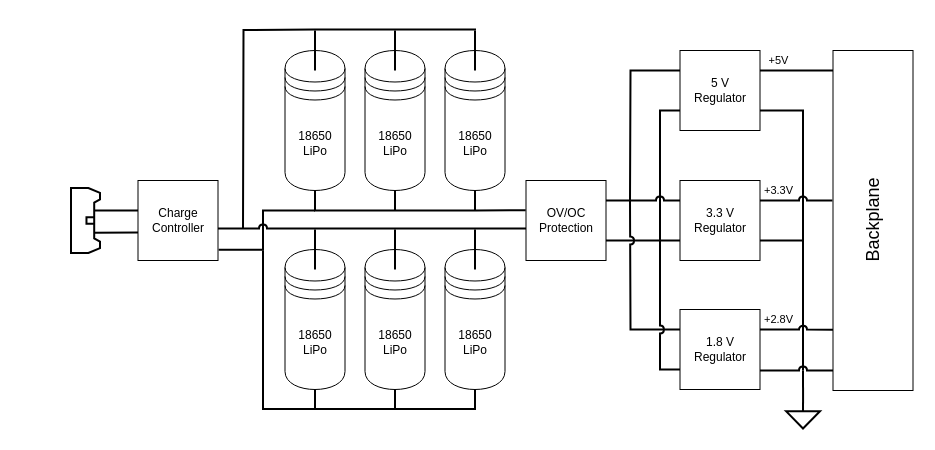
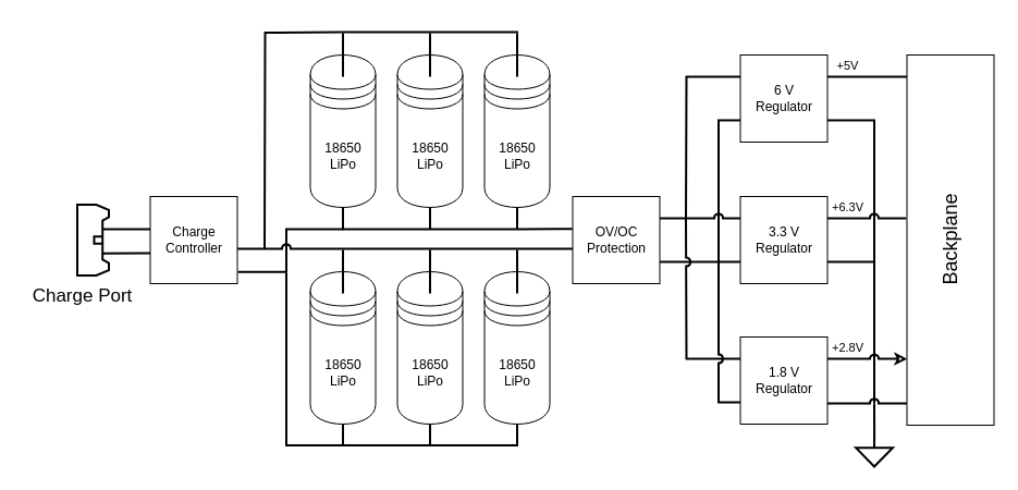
  <mxCell id="0" />
  <mxCell id="1" parent="0" />
  <mxCell id="2" value="&lt;div&gt;18650&lt;/div&gt;&lt;div&gt;LiPo&lt;/div&gt;" style="shape=datastore;whiteSpace=wrap;html=1;" vertex="1" parent="1"><mxGeometry x="284.5" y="50" width="60" height="140" as="geometry" /></mxCell>
  <mxCell id="3" value="&lt;div&gt;18650&lt;/div&gt;&lt;div&gt;LiPo&lt;/div&gt;" style="shape=datastore;whiteSpace=wrap;html=1;" vertex="1" parent="1"><mxGeometry x="364.5" y="50" width="60" height="140" as="geometry" /></mxCell>
  <mxCell id="4" value="&lt;div&gt;18650&lt;/div&gt;&lt;div&gt;LiPo&lt;/div&gt;" style="shape=datastore;whiteSpace=wrap;html=1;" vertex="1" parent="1"><mxGeometry x="444.5" y="50" width="60" height="140" as="geometry" /></mxCell>
  <mxCell id="5" style="edgeStyle=orthogonalEdgeStyle;rounded=0;jumpStyle=arc;orthogonalLoop=1;jettySize=auto;html=1;endArrow=none;endFill=0;strokeColor=default;strokeWidth=2;entryX=-0.004;entryY=0.371;entryDx=0;entryDy=0;entryPerimeter=0;" edge="1" parent="1" source="6" target="34"><mxGeometry relative="1" as="geometry"><mxPoint x="522.5" y="210" as="targetPoint" /></mxGeometry></mxCell>
  <mxCell id="6" value="" style="line;strokeWidth=2;html=1;" vertex="1" parent="1"><mxGeometry x="313.5" y="200" width="162" height="20" as="geometry" /></mxCell>
  <mxCell id="7" style="edgeStyle=orthogonalEdgeStyle;rounded=0;jumpStyle=arc;orthogonalLoop=1;jettySize=auto;html=1;fontSize=11;endArrow=none;endFill=0;strokeColor=default;strokeWidth=2;" edge="1" parent="1"><mxGeometry relative="1" as="geometry"><mxPoint x="242.5" y="228" as="targetPoint" /><mxPoint x="313.5" y="29.005" as="sourcePoint" /></mxGeometry></mxCell>
  <mxCell id="8" value="" style="line;strokeWidth=2;html=1;" vertex="1" parent="1"><mxGeometry x="313.5" y="20" width="162" height="18" as="geometry" /></mxCell>
  <mxCell id="9" value="" style="line;strokeWidth=2;direction=south;html=1;" vertex="1" parent="1"><mxGeometry x="309.5" y="30" width="10" height="40" as="geometry" /></mxCell>
  <mxCell id="10" value="" style="line;strokeWidth=2;direction=south;html=1;" vertex="1" parent="1"><mxGeometry x="389.5" y="30" width="10" height="40" as="geometry" /></mxCell>
  <mxCell id="11" value="" style="line;strokeWidth=2;direction=south;html=1;" vertex="1" parent="1"><mxGeometry x="469.5" y="30" width="10" height="40" as="geometry" /></mxCell>
  <mxCell id="12" style="edgeStyle=orthogonalEdgeStyle;rounded=0;orthogonalLoop=1;jettySize=auto;html=1;exitX=1;exitY=0.5;exitDx=0;exitDy=0;exitPerimeter=0;entryX=1.008;entryY=0.865;entryDx=0;entryDy=0;endArrow=none;endFill=0;strokeColor=default;strokeWidth=2;entryPerimeter=0;" edge="1" parent="1" target="33"><mxGeometry relative="1" as="geometry"><mxPoint x="314.5" y="210" as="sourcePoint" /><mxPoint x="225.5" y="250" as="targetPoint" /><Array as="points"><mxPoint x="262.5" y="210" /><mxPoint x="262.5" y="249" /></Array></mxGeometry></mxCell>
  <mxCell id="13" value="" style="line;strokeWidth=2;direction=south;html=1;" vertex="1" parent="1"><mxGeometry x="309.5" y="190" width="10" height="20" as="geometry" /></mxCell>
  <mxCell id="14" value="" style="line;strokeWidth=2;direction=south;html=1;" vertex="1" parent="1"><mxGeometry x="389.5" y="190" width="10" height="20" as="geometry" /></mxCell>
  <mxCell id="15" value="" style="line;strokeWidth=2;direction=south;html=1;" vertex="1" parent="1"><mxGeometry x="469.5" y="190" width="10" height="20" as="geometry" /></mxCell>
  <mxCell id="16" value="&lt;div&gt;18650&lt;/div&gt;&lt;div&gt;LiPo&lt;/div&gt;" style="shape=datastore;whiteSpace=wrap;html=1;" vertex="1" parent="1"><mxGeometry x="284.5" y="249" width="60" height="140" as="geometry" /></mxCell>
  <mxCell id="17" value="&lt;div&gt;18650&lt;/div&gt;&lt;div&gt;LiPo&lt;/div&gt;" style="shape=datastore;whiteSpace=wrap;html=1;" vertex="1" parent="1"><mxGeometry x="364.5" y="249" width="60" height="140" as="geometry" /></mxCell>
  <mxCell id="18" value="&lt;div&gt;18650&lt;/div&gt;&lt;div&gt;LiPo&lt;/div&gt;" style="shape=datastore;whiteSpace=wrap;html=1;" vertex="1" parent="1"><mxGeometry x="444.5" y="249" width="60" height="140" as="geometry" /></mxCell>
  <mxCell id="19" style="edgeStyle=orthogonalEdgeStyle;rounded=0;jumpStyle=arc;orthogonalLoop=1;jettySize=auto;html=1;endArrow=none;endFill=0;strokeColor=default;strokeWidth=2;" edge="1" parent="1" source="20"><mxGeometry relative="1" as="geometry"><mxPoint x="262.5" y="250" as="targetPoint" /><Array as="points"><mxPoint x="262.5" y="409" /><mxPoint x="262.5" y="250" /></Array></mxGeometry></mxCell>
  <mxCell id="20" value="" style="line;strokeWidth=2;html=1;" vertex="1" parent="1"><mxGeometry x="313.5" y="399" width="162" height="19" as="geometry" /></mxCell>
  <mxCell id="21" style="edgeStyle=orthogonalEdgeStyle;rounded=0;jumpStyle=arc;orthogonalLoop=1;jettySize=auto;html=1;endArrow=none;endFill=0;strokeColor=default;strokeWidth=2;" edge="1" parent="1" source="23"><mxGeometry relative="1" as="geometry"><mxPoint x="242.5" y="228" as="targetPoint" /></mxGeometry></mxCell>
  <mxCell id="22" style="edgeStyle=orthogonalEdgeStyle;rounded=0;jumpStyle=arc;orthogonalLoop=1;jettySize=auto;html=1;endArrow=none;endFill=0;strokeColor=default;strokeWidth=2;entryX=0.008;entryY=0.6;entryDx=0;entryDy=0;entryPerimeter=0;" edge="1" parent="1" source="23" target="34"><mxGeometry relative="1" as="geometry"><mxPoint x="672.5" y="228" as="targetPoint" /></mxGeometry></mxCell>
  <mxCell id="23" value="" style="line;strokeWidth=2;html=1;" vertex="1" parent="1"><mxGeometry x="313.5" y="219" width="162" height="18" as="geometry" /></mxCell>
  <mxCell id="24" value="" style="line;strokeWidth=2;direction=south;html=1;" vertex="1" parent="1"><mxGeometry x="309.5" y="229" width="10" height="40" as="geometry" /></mxCell>
  <mxCell id="25" value="" style="line;strokeWidth=2;direction=south;html=1;" vertex="1" parent="1"><mxGeometry x="389.5" y="229" width="10" height="40" as="geometry" /></mxCell>
  <mxCell id="26" value="" style="line;strokeWidth=2;direction=south;html=1;" vertex="1" parent="1"><mxGeometry x="469.5" y="229" width="10" height="40" as="geometry" /></mxCell>
  <mxCell id="27" value="" style="line;strokeWidth=2;direction=south;html=1;" vertex="1" parent="1"><mxGeometry x="309.5" y="389" width="10" height="20" as="geometry" /></mxCell>
  <mxCell id="28" value="" style="line;strokeWidth=2;direction=south;html=1;" vertex="1" parent="1"><mxGeometry x="389.5" y="389" width="10" height="20" as="geometry" /></mxCell>
  <mxCell id="29" value="" style="line;strokeWidth=2;direction=south;html=1;" vertex="1" parent="1"><mxGeometry x="469.5" y="389" width="10" height="20" as="geometry" /></mxCell>
  <mxCell id="30" style="edgeStyle=orthogonalEdgeStyle;rounded=0;jumpStyle=arc;orthogonalLoop=1;jettySize=auto;html=1;endArrow=none;endFill=0;strokeColor=default;strokeWidth=2;" edge="1" parent="1"><mxGeometry relative="1" as="geometry"><mxPoint x="242.5" y="228" as="targetPoint" /><mxPoint x="184.5" y="228" as="sourcePoint" /><Array as="points"><mxPoint x="204.5" y="228" /><mxPoint x="204.5" y="228" /></Array></mxGeometry></mxCell>
  <mxCell id="31" style="edgeStyle=orthogonalEdgeStyle;rounded=0;jumpStyle=arc;orthogonalLoop=1;jettySize=auto;html=1;entryX=0.654;entryY=0.759;entryDx=0;entryDy=0;entryPerimeter=0;fontSize=11;endArrow=none;endFill=0;strokeColor=default;strokeWidth=2;" edge="1" parent="1" source="33" target="57"><mxGeometry relative="1" as="geometry"><Array as="points"><mxPoint x="132.5" y="210" /><mxPoint x="132.5" y="210" /></Array></mxGeometry></mxCell>
  <mxCell id="32" style="edgeStyle=orthogonalEdgeStyle;rounded=0;jumpStyle=arc;orthogonalLoop=1;jettySize=auto;html=1;entryX=0.313;entryY=0.768;entryDx=0;entryDy=0;entryPerimeter=0;fontSize=11;endArrow=none;endFill=0;strokeColor=default;strokeWidth=2;" edge="1" parent="1" source="33" target="57"><mxGeometry relative="1" as="geometry"><Array as="points"><mxPoint x="112.5" y="232" /><mxPoint x="112.5" y="232" /></Array></mxGeometry></mxCell>
  <mxCell id="33" value="Charge Controller" style="whiteSpace=wrap;html=1;aspect=fixed;" vertex="1" parent="1"><mxGeometry x="137.5" y="180" width="80" height="80" as="geometry" /></mxCell>
  <mxCell id="34" value="&lt;div&gt;OV/OC&lt;/div&gt;&lt;div&gt;Protection&lt;br&gt;&lt;/div&gt;" style="whiteSpace=wrap;html=1;aspect=fixed;" vertex="1" parent="1"><mxGeometry x="525.5" y="180" width="80" height="80" as="geometry" /></mxCell>
  <mxCell id="35" style="edgeStyle=orthogonalEdgeStyle;rounded=0;jumpStyle=arc;orthogonalLoop=1;jettySize=auto;html=1;endArrow=none;endFill=0;strokeColor=default;strokeWidth=2;exitX=0;exitY=0.75;exitDx=0;exitDy=0;" edge="1" parent="1" source="39"><mxGeometry relative="1" as="geometry"><mxPoint x="659.5" y="240" as="targetPoint" /></mxGeometry></mxCell>
  <mxCell id="36" style="edgeStyle=orthogonalEdgeStyle;rounded=0;jumpStyle=arc;orthogonalLoop=1;jettySize=auto;html=1;endArrow=none;endFill=0;strokeColor=default;strokeWidth=2;exitX=0;exitY=0.25;exitDx=0;exitDy=0;" edge="1" parent="1" source="39"><mxGeometry relative="1" as="geometry"><mxPoint x="629.5" y="200" as="targetPoint" /></mxGeometry></mxCell>
  <mxCell id="37" value="" style="edgeStyle=orthogonalEdgeStyle;rounded=0;jumpStyle=arc;orthogonalLoop=1;jettySize=auto;html=1;fontSize=18;endArrow=none;endFill=0;strokeColor=default;strokeWidth=2;exitX=1;exitY=0.25;exitDx=0;exitDy=0;align=center;" edge="1" parent="1" source="39"><mxGeometry relative="1" as="geometry"><mxPoint x="832.5" y="70" as="targetPoint" /></mxGeometry></mxCell>
  <mxCell id="38" style="edgeStyle=orthogonalEdgeStyle;rounded=0;jumpStyle=arc;orthogonalLoop=1;jettySize=auto;html=1;fontSize=18;endArrow=none;endFill=0;strokeColor=default;strokeWidth=2;" edge="1" parent="1" source="39"><mxGeometry relative="1" as="geometry"><mxPoint x="802.5" y="370" as="targetPoint" /><Array as="points"><mxPoint x="802.5" y="110" /></Array></mxGeometry></mxCell>
- <mxCell id="39" value="&lt;div&gt;5 V&lt;/div&gt;&lt;div&gt; Regulator&lt;/div&gt;" style="whiteSpace=wrap;html=1;aspect=fixed;strokeWidth=1;" vertex="1" parent="1"><mxGeometry x="679.5" y="50" width="80" height="80" as="geometry" /></mxCell>
+ <mxCell id="39" value="&lt;div&gt;6 V&lt;/div&gt;&lt;div&gt; Regulator&lt;/div&gt;" style="whiteSpace=wrap;html=1;aspect=fixed;strokeWidth=1;" vertex="1" parent="1"><mxGeometry x="679.5" y="50" width="80" height="80" as="geometry" /></mxCell>
  <mxCell id="40" style="edgeStyle=none;rounded=0;jumpStyle=arc;orthogonalLoop=1;jettySize=auto;html=1;endArrow=none;endFill=0;strokeColor=default;strokeWidth=2;" edge="1" parent="1"><mxGeometry relative="1" as="geometry"><mxPoint x="629.5" y="210" as="targetPoint" /><mxPoint x="629.5" y="210" as="sourcePoint" /></mxGeometry></mxCell>
  <mxCell id="41" style="edgeStyle=orthogonalEdgeStyle;rounded=0;jumpStyle=arc;orthogonalLoop=1;jettySize=auto;html=1;endArrow=none;endFill=0;strokeColor=default;strokeWidth=2;exitX=0;exitY=0.75;exitDx=0;exitDy=0;entryX=1;entryY=0.75;entryDx=0;entryDy=0;" edge="1" parent="1" source="45" target="34"><mxGeometry relative="1" as="geometry"><mxPoint x="659.5" y="230" as="targetPoint" /></mxGeometry></mxCell>
  <mxCell id="42" style="edgeStyle=orthogonalEdgeStyle;rounded=0;jumpStyle=arc;orthogonalLoop=1;jettySize=auto;html=1;exitX=0;exitY=0.25;exitDx=0;exitDy=0;endArrow=none;endFill=0;strokeColor=default;strokeWidth=2;entryX=1;entryY=0.25;entryDx=0;entryDy=0;" edge="1" parent="1" source="45" target="34"><mxGeometry relative="1" as="geometry"><mxPoint x="629.5" y="200.116" as="targetPoint" /></mxGeometry></mxCell>
  <mxCell id="43" style="edgeStyle=orthogonalEdgeStyle;rounded=0;jumpStyle=arc;orthogonalLoop=1;jettySize=auto;html=1;entryX=-0.02;entryY=0.441;entryDx=0;entryDy=0;fontSize=18;endArrow=none;endFill=0;strokeColor=default;strokeWidth=2;entryPerimeter=0;exitX=1;exitY=0.25;exitDx=0;exitDy=0;" edge="1" parent="1" source="45"><mxGeometry relative="1" as="geometry"><mxPoint x="760.5" y="200" as="sourcePoint" /><mxPoint x="831.9" y="199.94" as="targetPoint" /><Array as="points" /></mxGeometry></mxCell>
  <mxCell id="44" style="edgeStyle=orthogonalEdgeStyle;rounded=0;jumpStyle=arc;orthogonalLoop=1;jettySize=auto;html=1;fontSize=18;endArrow=none;endFill=0;strokeColor=default;strokeWidth=2;" edge="1" parent="1" source="45"><mxGeometry relative="1" as="geometry"><mxPoint x="802.5" y="240" as="targetPoint" /><Array as="points"><mxPoint x="802.5" y="240" /></Array></mxGeometry></mxCell>
  <mxCell id="45" value="&lt;div&gt;3.3 V &lt;br&gt;&lt;/div&gt;&lt;div&gt;Regulator&lt;/div&gt;" style="whiteSpace=wrap;html=1;aspect=fixed;strokeWidth=1;" vertex="1" parent="1"><mxGeometry x="679.5" y="180" width="80" height="80" as="geometry" /></mxCell>
  <mxCell id="46" style="edgeStyle=orthogonalEdgeStyle;rounded=0;jumpStyle=arc;orthogonalLoop=1;jettySize=auto;html=1;endArrow=none;endFill=0;strokeColor=default;strokeWidth=2;exitX=0;exitY=0.25;exitDx=0;exitDy=0;" edge="1" parent="1" source="50"><mxGeometry relative="1" as="geometry"><mxPoint x="629.5" y="200" as="targetPoint" /></mxGeometry></mxCell>
  <mxCell id="47" style="edgeStyle=orthogonalEdgeStyle;rounded=0;jumpStyle=arc;orthogonalLoop=1;jettySize=auto;html=1;endArrow=none;endFill=0;strokeColor=default;strokeWidth=2;exitX=0;exitY=0.75;exitDx=0;exitDy=0;" edge="1" parent="1" source="50"><mxGeometry relative="1" as="geometry"><mxPoint x="659.5" y="240" as="targetPoint" /><mxPoint x="679.5" y="348" as="sourcePoint" /></mxGeometry></mxCell>
- <mxCell id="48" style="edgeStyle=orthogonalEdgeStyle;rounded=0;jumpStyle=arc;orthogonalLoop=1;jettySize=auto;html=1;entryX=0.004;entryY=0.821;entryDx=0;entryDy=0;entryPerimeter=0;fontSize=18;endArrow=none;endFill=0;strokeColor=default;strokeWidth=2;exitX=1;exitY=0.25;exitDx=0;exitDy=0;" edge="1" parent="1" source="50" target="51"><mxGeometry relative="1" as="geometry" /></mxCell>
+ <mxCell id="48" style="edgeStyle=orthogonalEdgeStyle;rounded=0;jumpStyle=arc;orthogonalLoop=1;jettySize=auto;html=1;entryX=0.004;entryY=0.821;entryDx=0;entryDy=0;entryPerimeter=0;fontSize=18;endArrow=classic;endFill=0;strokeColor=default;strokeWidth=2;exitX=1;exitY=0.25;exitDx=0;exitDy=0;" edge="1" parent="1" source="50" target="51"><mxGeometry relative="1" as="geometry" /></mxCell>
  <mxCell id="49" style="edgeStyle=orthogonalEdgeStyle;rounded=0;jumpStyle=arc;orthogonalLoop=1;jettySize=auto;html=1;fontSize=18;endArrow=none;endFill=0;strokeColor=default;strokeWidth=2;exitX=0.982;exitY=0.749;exitDx=0;exitDy=0;exitPerimeter=0;" edge="1" parent="1" source="50"><mxGeometry relative="1" as="geometry"><mxPoint x="760.5" y="370" as="sourcePoint" /><mxPoint x="832.5" y="370" as="targetPoint" /><Array as="points"><mxPoint x="758.5" y="370" /></Array></mxGeometry></mxCell>
  <mxCell id="50" value="&lt;div&gt;1.8 V &lt;br&gt;&lt;/div&gt;&lt;div&gt;Regulator&lt;/div&gt;" style="whiteSpace=wrap;html=1;aspect=fixed;strokeWidth=1;" vertex="1" parent="1"><mxGeometry x="679.5" y="309" width="80" height="80" as="geometry" /></mxCell>
  <mxCell id="51" value="Backplane" style="rounded=0;whiteSpace=wrap;html=1;strokeWidth=1;verticalAlign=middle;horizontal=0;fontSize=18;" vertex="1" parent="1"><mxGeometry x="832.5" y="50" width="80" height="340" as="geometry" /></mxCell>
  <mxCell id="52" value="+2.8V" style="text;html=1;resizable=0;autosize=1;align=center;verticalAlign=middle;points=[];fillColor=none;strokeColor=none;rounded=0;fontSize=11;" vertex="1" parent="1"><mxGeometry x="752.5" y="309" width="50" height="20" as="geometry" /></mxCell>
- <mxCell id="53" value="+3.3V" style="text;html=1;resizable=0;autosize=1;align=center;verticalAlign=middle;points=[];fillColor=none;strokeColor=none;rounded=0;fontSize=11;" vertex="1" parent="1"><mxGeometry x="752.5" y="180" width="50" height="20" as="geometry" /></mxCell>
+ <mxCell id="53" value="+6.3V" style="text;html=1;resizable=0;autosize=1;align=center;verticalAlign=middle;points=[];fillColor=none;strokeColor=none;rounded=0;fontSize=11;" vertex="1" parent="1"><mxGeometry x="752.5" y="180" width="50" height="20" as="geometry" /></mxCell>
  <mxCell id="54" value="+5V" style="text;html=1;resizable=0;autosize=1;align=center;verticalAlign=middle;points=[];fillColor=none;strokeColor=none;rounded=0;fontSize=11;" vertex="1" parent="1"><mxGeometry x="757.5" y="50" width="40" height="20" as="geometry" /></mxCell>
  <mxCell id="55" style="edgeStyle=orthogonalEdgeStyle;rounded=0;jumpStyle=arc;orthogonalLoop=1;jettySize=auto;html=1;fontSize=11;endArrow=none;endFill=0;strokeColor=default;strokeWidth=2;exitX=0.502;exitY=0.043;exitDx=0;exitDy=0;exitPerimeter=0;" edge="1" parent="1" source="56"><mxGeometry relative="1" as="geometry"><mxPoint x="802.5" y="370" as="targetPoint" /><mxPoint x="805" y="409" as="sourcePoint" /></mxGeometry></mxCell>
  <mxCell id="56" value="" style="pointerEvents=1;verticalLabelPosition=bottom;shadow=0;dashed=0;align=center;html=1;verticalAlign=top;shape=mxgraph.electrical.signal_sources.signal_ground;fontSize=11;strokeWidth=2;" vertex="1" parent="1"><mxGeometry x="785.5" y="402" width="34" height="26" as="geometry" /></mxCell>
  <mxCell id="57" value="" style="pointerEvents=1;verticalLabelPosition=bottom;shadow=0;dashed=0;align=center;html=1;verticalAlign=top;shape=mxgraph.electrical.miscellaneous.c_header_connector;fontSize=11;strokeWidth=2;rotation=-90;" vertex="1" parent="1"><mxGeometry x="52.5" y="205.5" width="65" height="29" as="geometry" /></mxCell>
+ <mxCell id="58" value="Charge Port" style="text;html=1;resizable=0;autosize=1;align=center;verticalAlign=middle;points=[];fillColor=none;strokeColor=none;rounded=0;fontSize=17;" vertex="1" parent="1"><mxGeometry x="20" y="257" width="110" height="30" as="geometry" /></mxCell>
